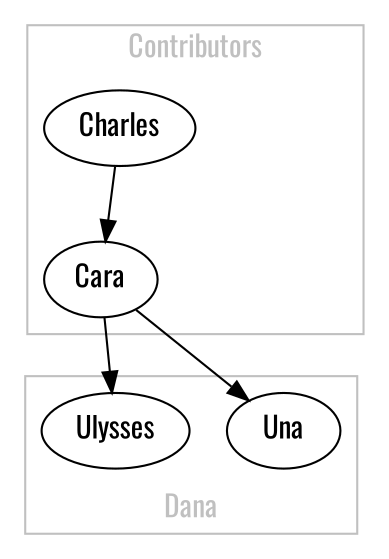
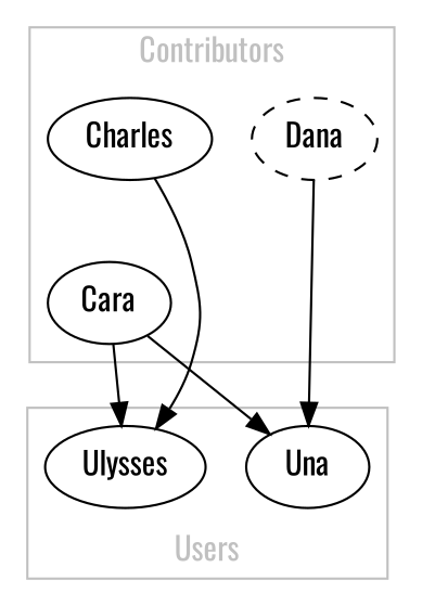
  digraph {
    fontname=Oswald
    node [fontname=Oswald]
    edge [fontname=Oswald]
    Una
    Ulysses
    Charles
    Cara
+   Dana [style=dashed]
    subgraph cluster_1 {
      color=grey
      fontcolor=grey
-     label=Dana
+     label=Users
      labelloc=b
      Una
      Ulysses
    }
    subgraph cluster_2 {
      color=grey
      fontcolor=grey
      label=Contributors
      Charles
      Cara
+     Dana
    }
-   Charles -> Cara
+   Charles -> Ulysses
    Cara -> Una
    Cara -> Ulysses
+   Dana -> Una
  }
